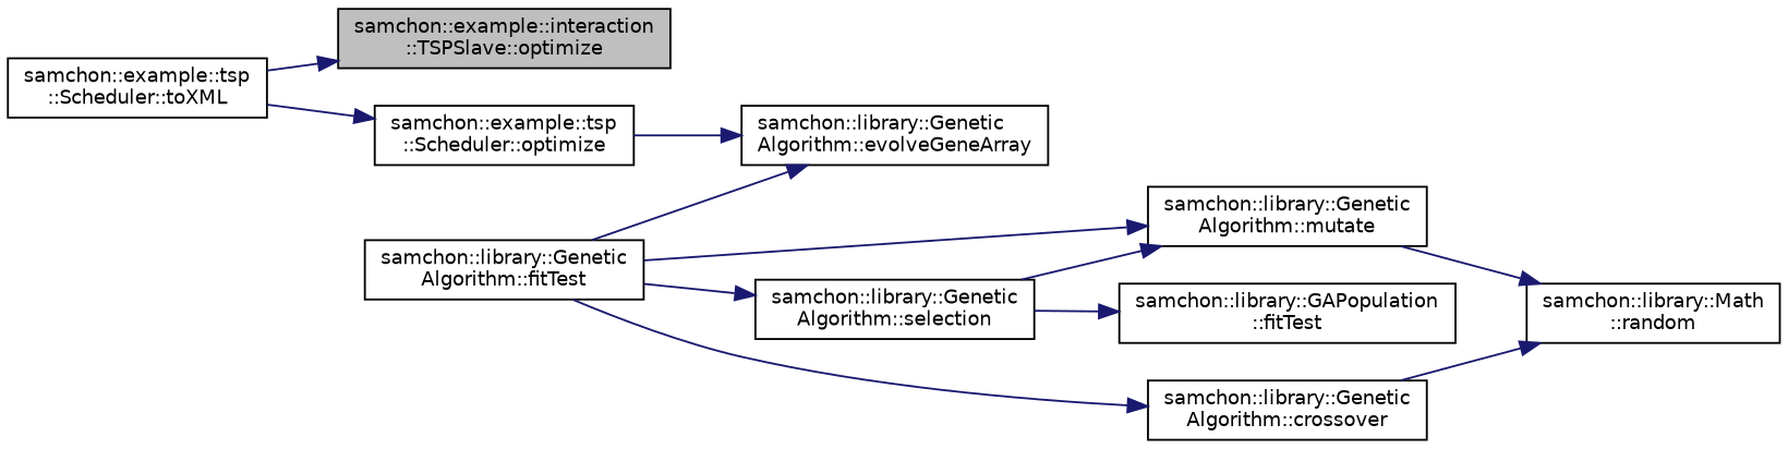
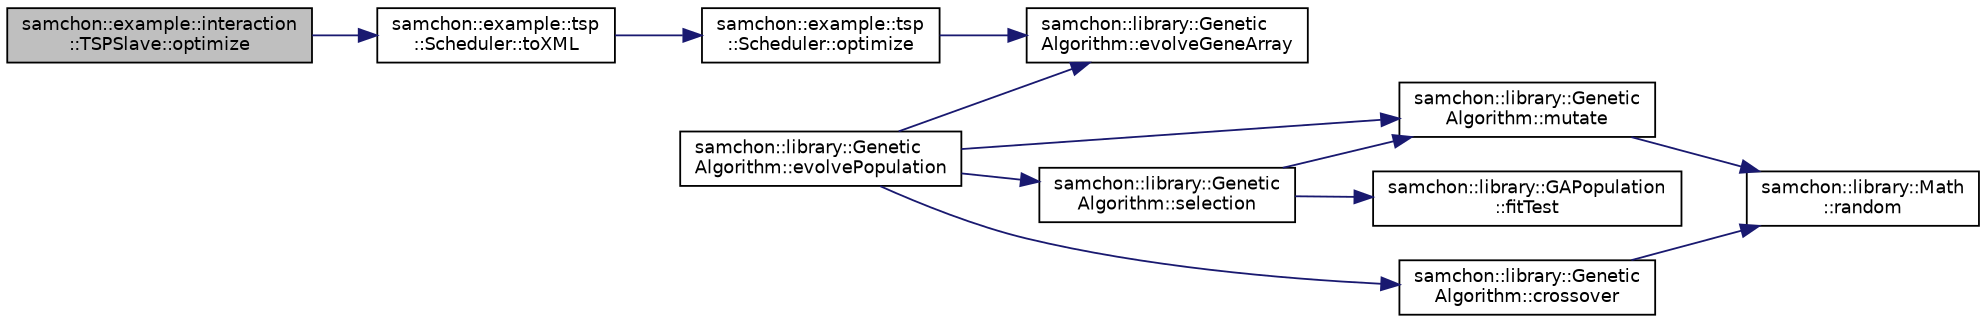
  digraph {
    rankdir=LR
    node [color=black fillcolor=white fontname=Helvetica fontsize=10 shape=record style=filled]
    edge [color=midnightblue fontname=Helvetica fontsize=10 labelfontname=Helvetica labelfontsize=10 style=solid]
    n1 [fillcolor=grey75 fontcolor=black height=0.2 label="samchon::example::interaction\l::TSPSlave::optimize" width=0.4]
    n2 [height=0.2 label="samchon::example::tsp\l::Scheduler::toXML" width=0.4]
    n3 [height=0.2 label="samchon::example::tsp\l::Scheduler::optimize" width=0.4]
    n4 [height=0.2 label="samchon::library::Genetic\lAlgorithm::evolveGeneArray" width=0.4]
-   n5 [height=0.2 label="samchon::library::Genetic\lAlgorithm::fitTest" width=0.4]
+   n5 [height=0.2 label="samchon::library::Genetic\lAlgorithm::evolvePopulation" width=0.4]
    n6 [height=0.2 label="samchon::library::Genetic\lAlgorithm::selection" width=0.4]
    n7 [height=0.2 label="samchon::library::Genetic\lAlgorithm::crossover" width=0.4]
    n8 [height=0.2 label="samchon::library::Genetic\lAlgorithm::mutate" width=0.4]
    n9 [height=0.2 label="samchon::library::GAPopulation\l::fitTest" width=0.4]
    n10 [height=0.2 label="samchon::library::Math\l::random" width=0.4]
-   n2 -> n1
+   n1 -> n2
    n2 -> n3
    n3 -> n4
    n5 -> n4
    n5 -> n6
    n5 -> n7
    n5 -> n8
    n6 -> n8
    n6 -> n9
    n7 -> n10
    n8 -> n10
  }
